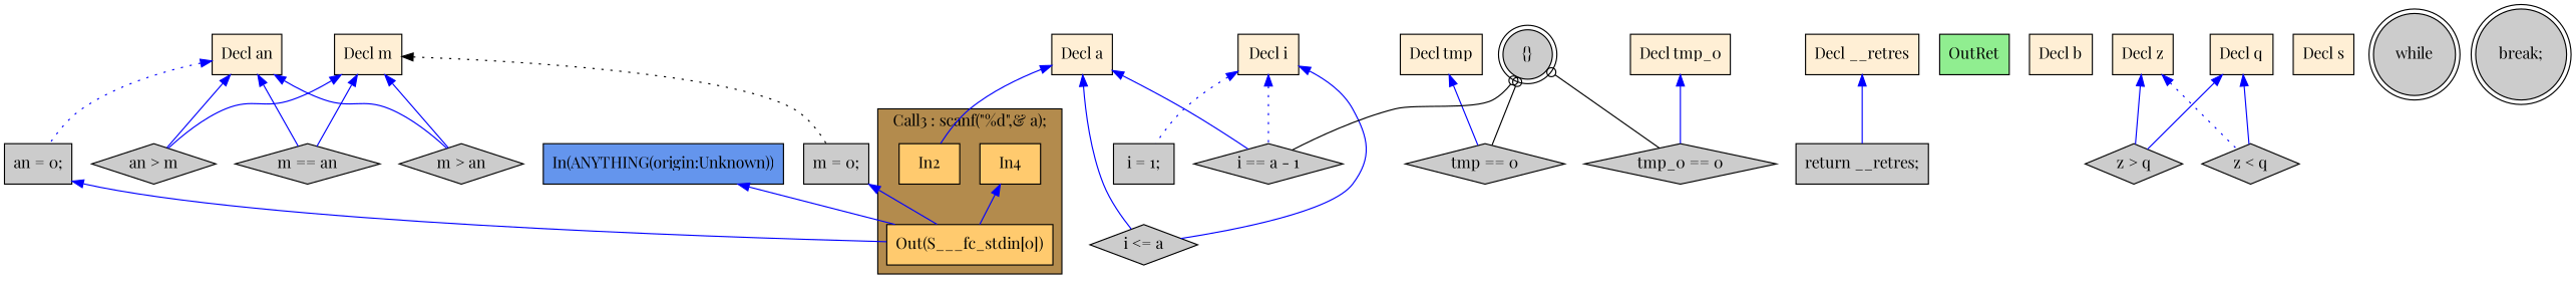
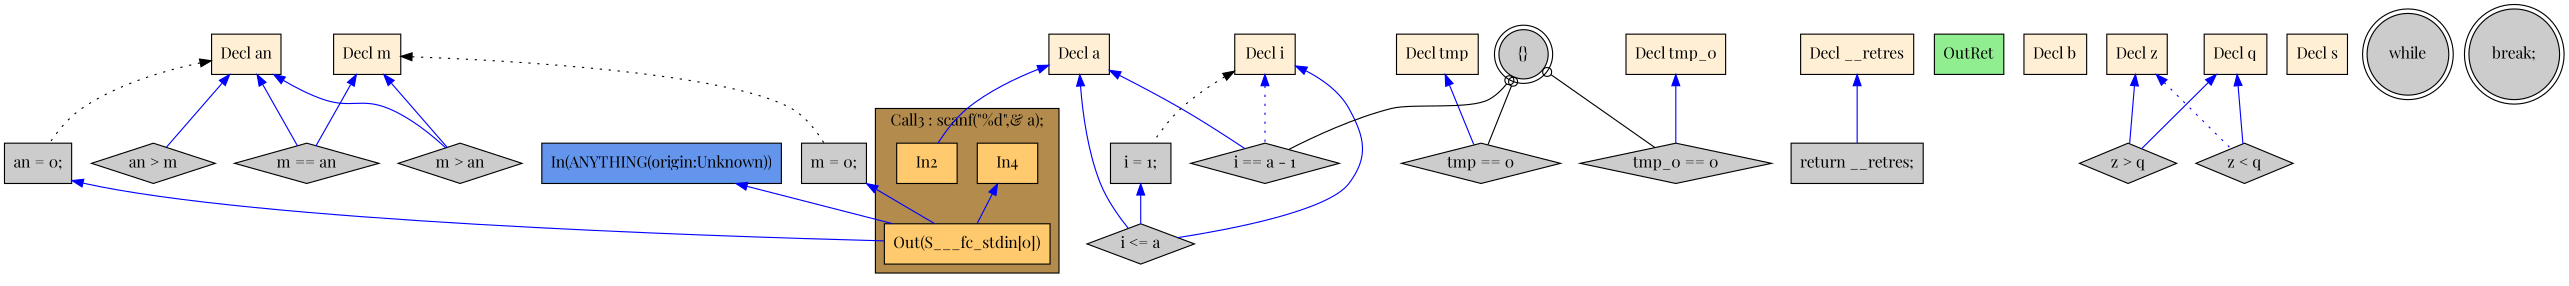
  digraph {
    fontname="Playfair Display"
    rankdir=TB
    node [fillcolor="#CCCCCC" fontname="Playfair Display" shape=box style=filled]
    edge [color="#0000FF" dir=back fontname="Playfair Display"]
    n1 [fillcolor="#FFCA6E" label=In4]
    n2 [fillcolor="#FFCA6E" label=In2]
    n3 [fillcolor="#FFCA6E" label="Out(S___fc_stdin[0])"]
    n4 [label="return __retres;"]
    n5 [fillcolor="#90EE90" label=OutRet]
    n6 [fillcolor="#6495ED" label="In(ANYTHING(origin:Unknown))"]
    n7 [fillcolor="#FFEFD5" label="Decl a"]
    n8 [label="i <= a" shape=diamond]
    n9 [label="i == a - 1" shape=diamond]
    n10 [fillcolor="#FFEFD5" label="Decl b"]
    n11 [fillcolor="#FFEFD5" label="Decl i"]
    n12 [label="i = 1;"]
    n13 [fillcolor="#FFEFD5" label="Decl z"]
    n14 [label="z > q" shape=diamond]
    n15 [label="z < q" shape=diamond]
    n16 [fillcolor="#FFEFD5" label="Decl q"]
    n17 [fillcolor="#FFEFD5" label="Decl an"]
    n18 [label="an = 0;"]
    n19 [label="m > an" shape=diamond]
    n20 [label="an > m" shape=diamond]
    n21 [label="m == an" shape=diamond]
    n22 [fillcolor="#FFEFD5" label="Decl m"]
    n23 [label="m = 0;"]
    n24 [fillcolor="#FFEFD5" label="Decl s"]
    n25 [fillcolor="#FFEFD5" label="Decl tmp"]
    n26 [label="tmp == 0" shape=diamond]
    n27 [fillcolor="#FFEFD5" label="Decl tmp_0"]
    n28 [label="tmp_0 == 0" shape=diamond]
    n29 [fillcolor="#FFEFD5" label="Decl __retres"]
    n30 [label=while shape=doublecircle]
    n31 [label="{}" shape=doublecircle]
    n32 [label="break;" shape=doublecircle]
    subgraph cluster_1 {
      fillcolor="#B38B4D"
      label="Call3 : scanf(\"%d\",& a);"
      style=filled
      n1
      n2
      n3
    }
    n1 -> n3
    n6 -> n3
    n7 -> n2
    n7 -> n8
    n7 -> n9
    n11 -> n8
    n11 -> n9 [style=dotted]
-   n11 -> n12 [style=dotted]
+   n11 -> n12 [color="#000000" style=dotted]
+   n12 -> n8
    n13 -> n14
    n13 -> n15 [style=dotted]
    n16 -> n14
    n16 -> n15
-   n17 -> n18 [style=dotted]
+   n17 -> n18 [color="#000000" style=dotted]
    n17 -> n19
    n17 -> n20
    n17 -> n21
    n18 -> n3
    n22 -> n19
-   n22 -> n20
    n22 -> n21
    n22 -> n23 [color="#000000" style=dotted]
    n23 -> n3
    n25 -> n26
    n27 -> n28
    n29 -> n4
    n31 -> n9 [arrowtail=odot color="#000000"]
    n31 -> n26 [arrowtail=odot color="#000000"]
    n31 -> n28 [arrowtail=odot color="#000000"]
  }
